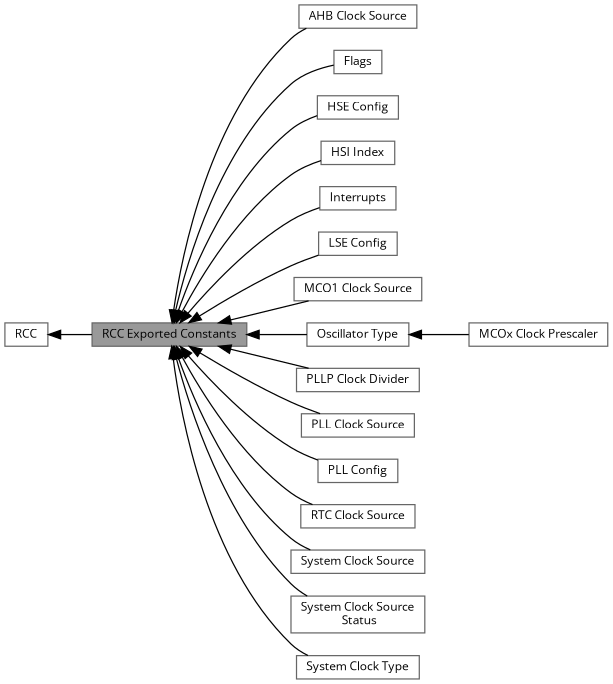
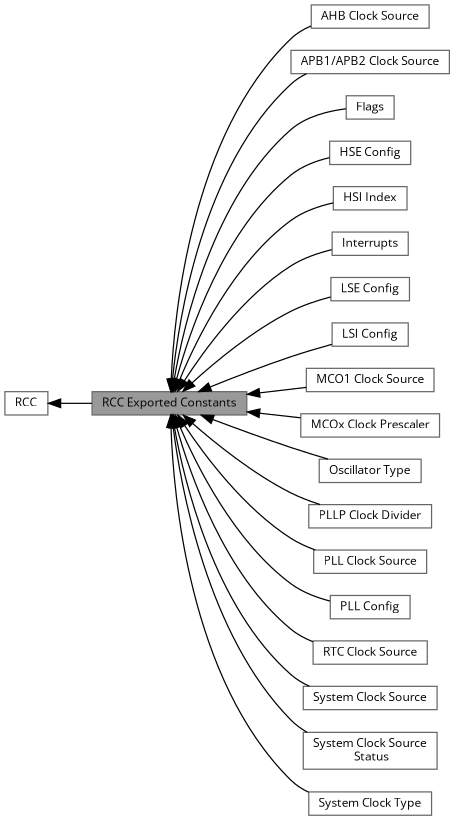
  digraph {
    fontname="Open Sans"
    rankdir=LR
    node [color=grey40 fillcolor=white fontname="Open Sans" fontsize=10 shape=box style=filled]
    edge [dir=back fontname="Open Sans" fontsize=10 labelfontname=Helvetica labelfontsize=10 shape=plaintext style=solid]
    n1 [height=0.2 label=RCC width=0.4]
    n2 [color=gray40 fillcolor=grey60 fontcolor=black height=0.2 label="RCC Exported Constants" width=0.4]
    n3 [height=0.2 label="AHB Clock Source" width=0.4]
+   n4 [height=0.2 label="APB1/APB2 Clock Source" width=0.4]
    n5 [height=0.2 label=Flags width=0.4]
    n6 [height=0.2 label="HSE Config" width=0.4]
    n7 [height=0.2 label="HSI Index" width=0.4]
    n8 [height=0.2 label=Interrupts width=0.4]
    n9 [height=0.2 label="LSE Config" width=0.4]
+   n10 [height=0.2 label="LSI Config" width=0.4]
    n11 [height=0.2 label="MCO1 Clock Source" width=0.4]
    n12 [height=0.2 label="MCOx Clock Prescaler" width=0.4]
    n13 [height=0.2 label="Oscillator Type" width=0.4]
    n14 [height=0.2 label="PLLP Clock Divider" width=0.4]
    n15 [height=0.2 label="PLL Clock Source" width=0.4]
    n16 [height=0.2 label="PLL Config" width=0.4]
    n17 [height=0.2 label="RTC Clock Source" width=0.4]
    n18 [height=0.2 label="System Clock Source" width=0.4]
    n19 [height=0.2 label="System Clock Source\l Status" width=0.4]
    n20 [height=0.2 label="System Clock Type" width=0.4]
    n1 -> n2
    n2 -> n3
+   n2 -> n4
    n2 -> n5
    n2 -> n6
    n2 -> n7
    n2 -> n8
    n2 -> n9
+   n2 -> n10
    n2 -> n11
-   n13 -> n12
+   n2 -> n12
    n2 -> n13
    n2 -> n14
    n2 -> n15
    n2 -> n16
    n2 -> n17
    n2 -> n18
    n2 -> n19
    n2 -> n20
  }
